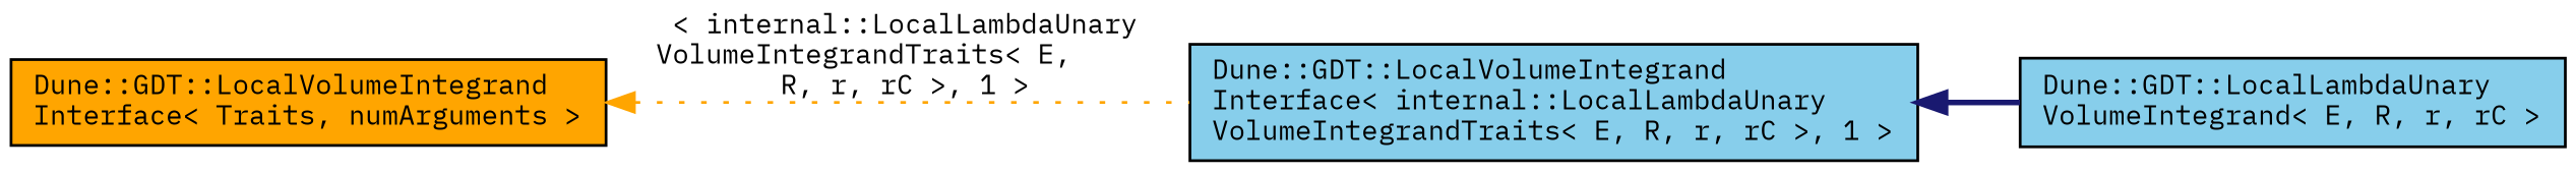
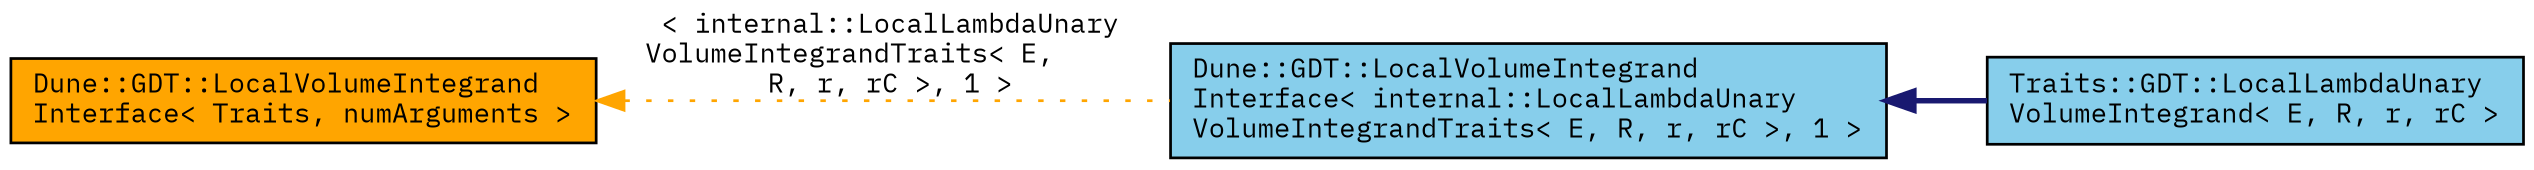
  digraph {
    rankdir=LR
    fontname="IBM Plex Mono"
    node [color=black fillcolor=skyblue fontname="IBM Plex Mono" fontsize=10 shape=record style=filled]
    edge [dir=back fontname="IBM Plex Mono" fontsize=10 labelfontname=Helvetica labelfontsize=10]
-   n1 [fontcolor=black height=0.2 label="Dune::GDT::LocalLambdaUnary\lVolumeIntegrand\< E, R, r, rC \>" width=0.4]
+   n1 [fontcolor=black height=0.2 label="Traits::GDT::LocalLambdaUnary\lVolumeIntegrand\< E, R, r, rC \>" width=0.4]
    n2 [height=0.2 label="Dune::GDT::LocalVolumeIntegrand\lInterface\< internal::LocalLambdaUnary\lVolumeIntegrandTraits\< E, R, r, rC \>, 1 \>" width=0.4]
    n3 [fillcolor=orange height=0.2 label="Dune::GDT::LocalVolumeIntegrand\lInterface\< Traits, numArguments \>" width=0.4]
    n2 -> n1 [color=midnightblue style=bold]
    n3 -> n2 [color=orange label=" \< internal::LocalLambdaUnary\lVolumeIntegrandTraits\< E,\l R, r, rC \>, 1 \>" style=dotted]
  }
